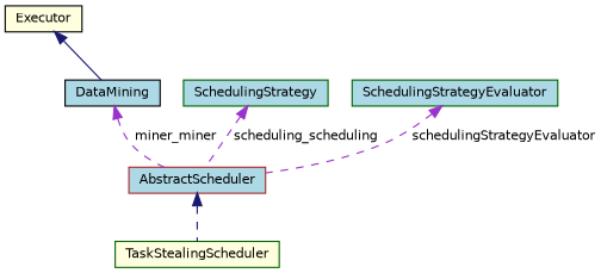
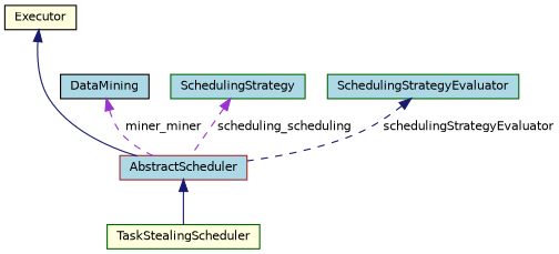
  digraph {
    node [color=darkgreen fillcolor=lightblue fontname=Helvetica fontsize=10 shape=record style=filled]
    edge [color=darkorchid3 dir=back fontname=Helvetica fontsize=10 labelfontname=Helvetica labelfontsize=10 style=dashed]
    n1 [fillcolor=lightyellow fontcolor=black height=0.2 label=TaskStealingScheduler width=0.4]
    n2 [color=brown height=0.2 label=AbstractScheduler width=0.4]
    n3 [color=black fillcolor=lightyellow height=0.2 label=Executor width=0.4]
    n4 [color=black height=0.2 label=DataMining width=0.4]
    n5 [height=0.2 label=SchedulingStrategy width=0.4]
    n6 [height=0.2 label=SchedulingStrategyEvaluator width=0.4]
-   n2 -> n1 [color=midnightblue]
-   n3 -> n4 [color=midnightblue style=solid]
+   n2 -> n1 [color=midnightblue style=solid]
+   n3 -> n2 [color=midnightblue style=solid]
    n4 -> n2 [label=" miner_miner"]
    n5 -> n2 [label=" scheduling_scheduling"]
-   n6 -> n2 [label=" schedulingStrategyEvaluator"]
+   n6 -> n2 [color=midnightblue label=" schedulingStrategyEvaluator"]
  }
